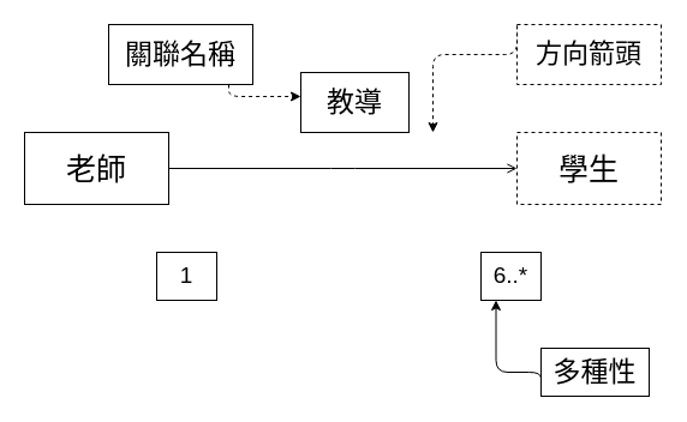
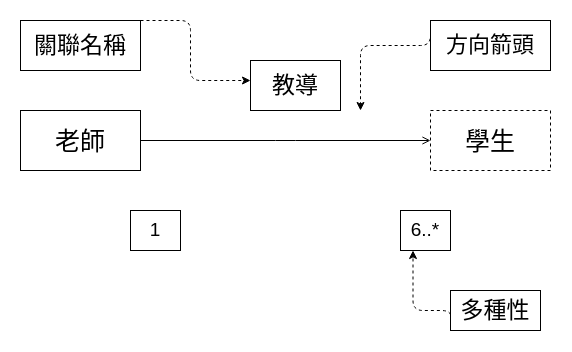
  <mxCell id="0" />
  <mxCell id="1" parent="0" />
  <mxCell id="2" style="edgeStyle=elbowEdgeStyle;html=1;dashed=1;" edge="1" parent="1" source="3"><mxGeometry relative="1" as="geometry"><mxPoint x="250" y="80" as="targetPoint" /><Array as="points"><mxPoint x="190" y="20" /><mxPoint x="230" y="60" /><mxPoint x="200" y="20" /><mxPoint x="230" y="20" /></Array></mxGeometry></mxCell>
- <mxCell id="3" value="&lt;font style=&quot;font-size: 23px;&quot;&gt;關聯名稱&lt;/font&gt;" style="rounded=0;whiteSpace=wrap;html=1;" vertex="1" parent="1"><mxGeometry x="90" y="20" width="120" height="50" as="geometry" /></mxCell>
+ <mxCell id="3" value="&lt;font style=&quot;font-size: 23px;&quot;&gt;關聯名稱&lt;/font&gt;" style="rounded=0;whiteSpace=wrap;html=1;" vertex="1" parent="1"><mxGeometry x="20" y="20" width="120" height="50" as="geometry" /></mxCell>
  <mxCell id="4" value="&lt;font style=&quot;font-size: 23px;&quot;&gt;教導&lt;/font&gt;" style="rounded=0;whiteSpace=wrap;html=1;" vertex="1" parent="1"><mxGeometry x="250" y="60" width="90" height="50" as="geometry" /></mxCell>
  <mxCell id="5" style="edgeStyle=elbowEdgeStyle;html=1;dashed=1;endArrow=classic;endFill=1;elbow=vertical;exitX=0;exitY=0;exitDx=0;exitDy=0;" edge="1" parent="1" source="6"><mxGeometry relative="1" as="geometry"><mxPoint x="360" y="110" as="targetPoint" /><Array as="points"><mxPoint x="400" y="45" /><mxPoint x="340" y="100" /><mxPoint x="410" y="30" /></Array></mxGeometry></mxCell>
- <mxCell id="6" value="&lt;font style=&quot;font-size: 22px;&quot;&gt;方向箭頭&lt;/font&gt;" style="rounded=0;whiteSpace=wrap;html=1;dashed=1;" vertex="1" parent="1"><mxGeometry x="430" y="20" width="120" height="50" as="geometry" /></mxCell>
+ <mxCell id="6" value="&lt;font style=&quot;font-size: 22px;&quot;&gt;方向箭頭&lt;/font&gt;" style="rounded=0;whiteSpace=wrap;html=1;" vertex="1" parent="1"><mxGeometry x="430" y="20" width="120" height="50" as="geometry" /></mxCell>
  <mxCell id="7" style="edgeStyle=elbowEdgeStyle;elbow=vertical;html=1;entryX=0;entryY=0.5;entryDx=0;entryDy=0;endArrow=open;endFill=1;" edge="1" parent="1" source="8" target="9"><mxGeometry relative="1" as="geometry" /></mxCell>
  <mxCell id="8" value="&lt;font style=&quot;font-size: 25px;&quot;&gt;老師&lt;/font&gt;" style="rounded=0;whiteSpace=wrap;html=1;" vertex="1" parent="1"><mxGeometry x="20" y="110" width="120" height="60" as="geometry" /></mxCell>
  <mxCell id="9" value="&lt;font style=&quot;font-size: 25px;&quot;&gt;學生&lt;/font&gt;" style="rounded=0;whiteSpace=wrap;html=1;dashed=1;" vertex="1" parent="1"><mxGeometry x="430" y="110" width="120" height="60" as="geometry" /></mxCell>
  <mxCell id="10" value="&lt;font style=&quot;font-size: 19px;&quot;&gt;1&lt;/font&gt;" style="rounded=0;whiteSpace=wrap;html=1;" vertex="1" parent="1"><mxGeometry x="130" y="210" width="50" height="40" as="geometry" /></mxCell>
  <mxCell id="11" value="&lt;font style=&quot;font-size: 19px;&quot;&gt;6..*&lt;/font&gt;" style="rounded=0;whiteSpace=wrap;html=1;" vertex="1" parent="1"><mxGeometry x="400" y="210" width="50" height="40" as="geometry" /></mxCell>
- <mxCell id="12" style="edgeStyle=elbowEdgeStyle;elbow=vertical;html=1;entryX=0.25;entryY=1;entryDx=0;entryDy=0;fontSize=23;endArrow=classic;endFill=1;exitX=0;exitY=0.75;exitDx=0;exitDy=0;dashed=0;" edge="1" parent="1" source="13" target="11"><mxGeometry relative="1" as="geometry"><Array as="points"><mxPoint x="400" y="310" /></Array></mxGeometry></mxCell>
+ <mxCell id="12" style="edgeStyle=elbowEdgeStyle;elbow=vertical;html=1;entryX=0.25;entryY=1;entryDx=0;entryDy=0;fontSize=23;endArrow=classic;endFill=1;exitX=0;exitY=0.75;exitDx=0;exitDy=0;dashed=1;" edge="1" parent="1" source="13" target="11"><mxGeometry relative="1" as="geometry"><Array as="points"><mxPoint x="400" y="310" /></Array></mxGeometry></mxCell>
  <mxCell id="13" value="多種性" style="rounded=0;whiteSpace=wrap;html=1;fontSize=23;" vertex="1" parent="1"><mxGeometry x="450" y="290" width="90" height="40" as="geometry" /></mxCell>
